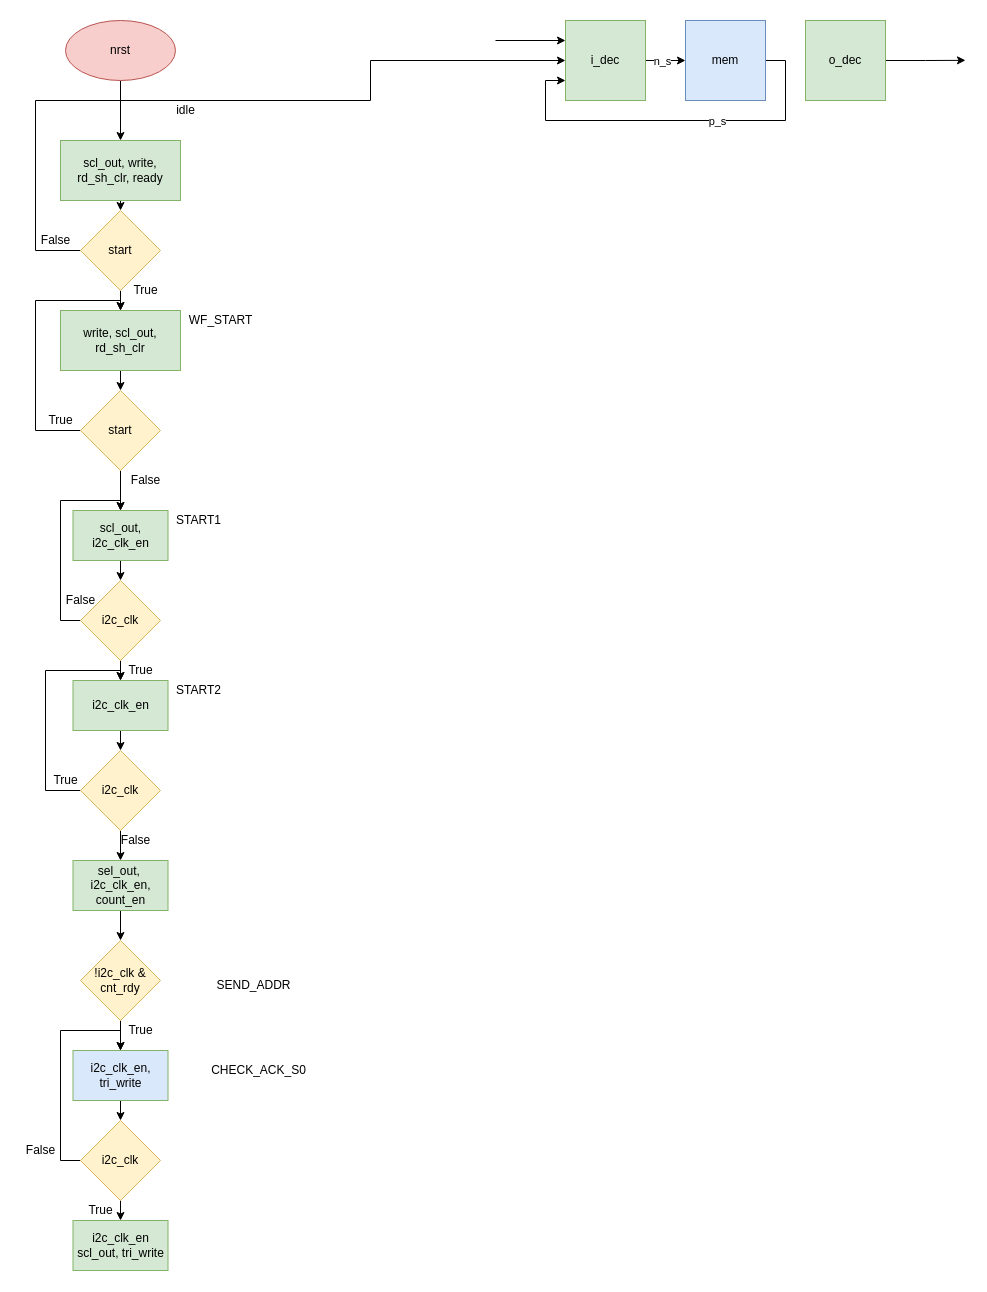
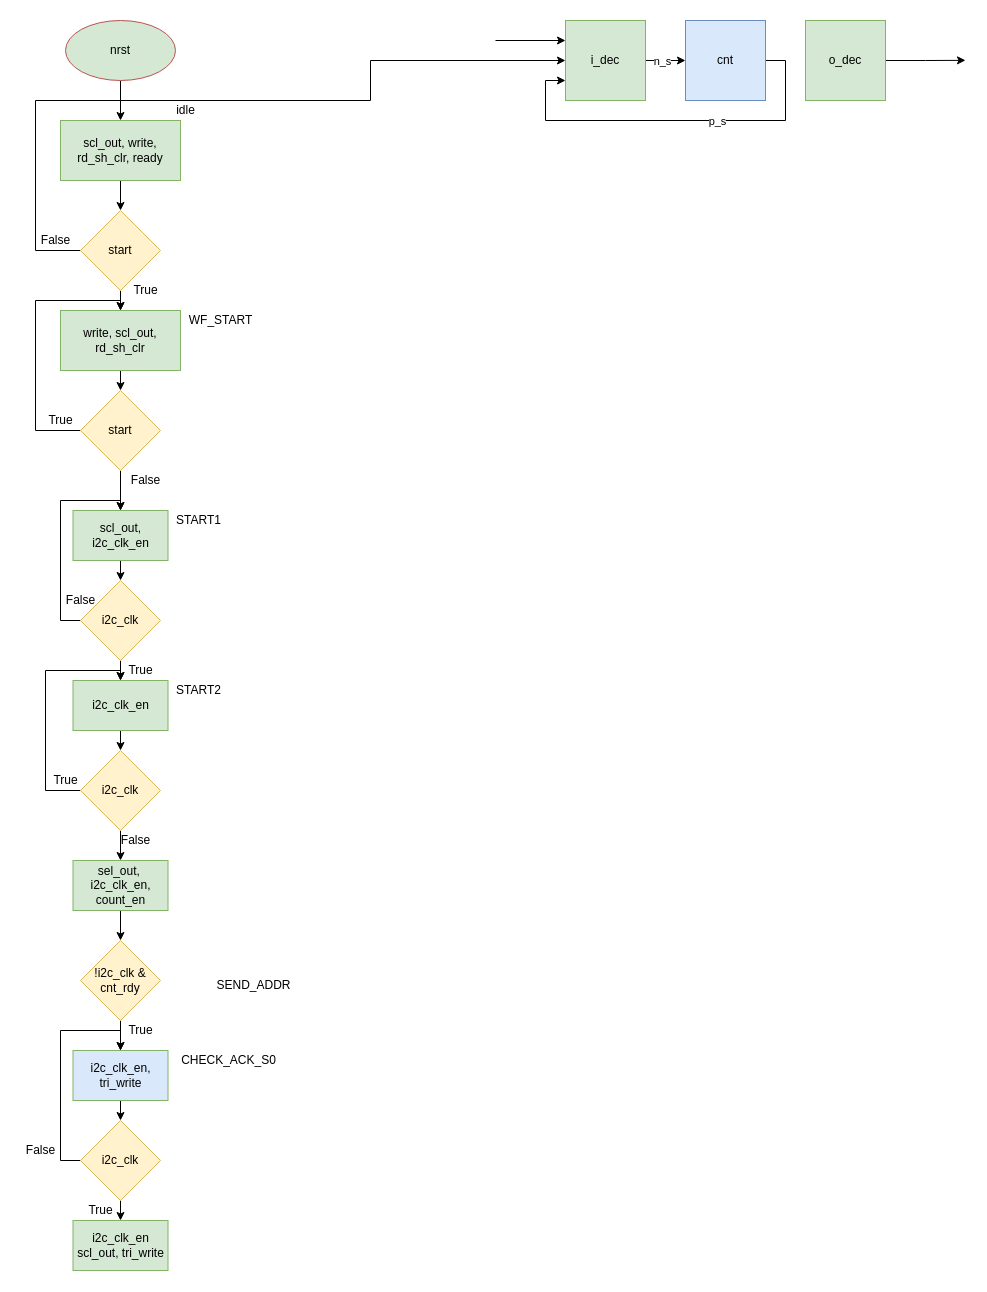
  <mxCell id="0" />
  <mxCell id="1" parent="0" />
  <mxCell id="2" style="edgeStyle=orthogonalEdgeStyle;rounded=0;orthogonalLoop=1;jettySize=auto;html=1;exitX=0.5;exitY=1;exitDx=0;exitDy=0;" edge="1" parent="1" source="3" target="30"><mxGeometry relative="1" as="geometry" /></mxCell>
- <mxCell id="3" value="nrst" style="ellipse;whiteSpace=wrap;html=1;fillColor=#f8cecc;strokeColor=#b85450;" vertex="1" parent="1"><mxGeometry x="65" y="20" width="110" height="60" as="geometry" /></mxCell>
+ <mxCell id="3" value="nrst" style="ellipse;whiteSpace=wrap;html=1;fillColor=#d5e8d4;strokeColor=#b85450;" vertex="1" parent="1"><mxGeometry x="65" y="20" width="110" height="60" as="geometry" /></mxCell>
  <mxCell id="4" style="edgeStyle=orthogonalEdgeStyle;rounded=0;orthogonalLoop=1;jettySize=auto;html=1;exitX=0.5;exitY=1;exitDx=0;exitDy=0;entryX=0.5;entryY=0;entryDx=0;entryDy=0;" edge="1" parent="1" source="5" target="9"><mxGeometry relative="1" as="geometry" /></mxCell>
- <mxCell id="5" value="scl_out, write,&lt;br&gt;rd_sh_clr, ready" style="rounded=0;whiteSpace=wrap;html=1;fillColor=#d5e8d4;strokeColor=#82b366;" vertex="1" parent="1"><mxGeometry x="60" y="140" width="120" height="60" as="geometry" /></mxCell>
+ <mxCell id="5" value="scl_out, write,&lt;br&gt;rd_sh_clr, ready" style="rounded=0;whiteSpace=wrap;html=1;fillColor=#d5e8d4;strokeColor=#82b366;" vertex="1" parent="1"><mxGeometry x="60" y="120" width="120" height="60" as="geometry" /></mxCell>
  <mxCell id="6" value="idle" style="text;html=1;align=center;verticalAlign=middle;resizable=0;points=[];autosize=1;strokeColor=none;fillColor=none;" vertex="1" parent="1"><mxGeometry x="170" y="100" width="30" height="20" as="geometry" /></mxCell>
  <mxCell id="7" style="edgeStyle=orthogonalEdgeStyle;rounded=0;orthogonalLoop=1;jettySize=auto;html=1;exitX=0;exitY=0.5;exitDx=0;exitDy=0;entryX=0.5;entryY=0;entryDx=0;entryDy=0;" edge="1" parent="1" source="9" target="5"><mxGeometry relative="1" as="geometry"><Array as="points"><mxPoint x="35" y="250" /><mxPoint x="35" y="100" /><mxPoint x="120" y="100" /></Array></mxGeometry></mxCell>
  <mxCell id="8" style="edgeStyle=orthogonalEdgeStyle;rounded=0;orthogonalLoop=1;jettySize=auto;html=1;exitX=0.5;exitY=1;exitDx=0;exitDy=0;entryX=0.5;entryY=0;entryDx=0;entryDy=0;" edge="1" parent="1" source="9" target="38"><mxGeometry relative="1" as="geometry" /></mxCell>
  <mxCell id="9" value="start" style="rhombus;whiteSpace=wrap;html=1;fillColor=#fff2cc;strokeColor=#d6b656;" vertex="1" parent="1"><mxGeometry x="80" y="210" width="80" height="80" as="geometry" /></mxCell>
  <mxCell id="10" value="False" style="text;html=1;align=center;verticalAlign=middle;resizable=0;points=[];autosize=1;strokeColor=none;fillColor=none;" vertex="1" parent="1"><mxGeometry x="35" y="230" width="40" height="20" as="geometry" /></mxCell>
  <mxCell id="11" style="edgeStyle=orthogonalEdgeStyle;rounded=0;orthogonalLoop=1;jettySize=auto;html=1;exitX=0.5;exitY=1;exitDx=0;exitDy=0;entryX=0.5;entryY=0;entryDx=0;entryDy=0;" edge="1" parent="1" source="12" target="15"><mxGeometry relative="1" as="geometry" /></mxCell>
  <mxCell id="12" value="scl_out, i2c_clk_en" style="rounded=0;whiteSpace=wrap;html=1;fillColor=#d5e8d4;strokeColor=#82b366;" vertex="1" parent="1"><mxGeometry x="72.5" y="510" width="95" height="50" as="geometry" /></mxCell>
  <mxCell id="13" style="edgeStyle=orthogonalEdgeStyle;rounded=0;orthogonalLoop=1;jettySize=auto;html=1;exitX=0;exitY=0.5;exitDx=0;exitDy=0;entryX=0.5;entryY=0;entryDx=0;entryDy=0;" edge="1" parent="1" source="15" target="12"><mxGeometry relative="1" as="geometry"><Array as="points"><mxPoint x="60" y="620" /><mxPoint x="60" y="500" /><mxPoint x="120" y="500" /></Array></mxGeometry></mxCell>
  <mxCell id="14" style="edgeStyle=orthogonalEdgeStyle;rounded=0;orthogonalLoop=1;jettySize=auto;html=1;exitX=0.5;exitY=1;exitDx=0;exitDy=0;entryX=0.5;entryY=0;entryDx=0;entryDy=0;" edge="1" parent="1" source="15" target="18"><mxGeometry relative="1" as="geometry" /></mxCell>
  <mxCell id="15" value="i2c_clk" style="rhombus;whiteSpace=wrap;html=1;fillColor=#fff2cc;strokeColor=#d6b656;" vertex="1" parent="1"><mxGeometry x="80" y="580" width="80" height="80" as="geometry" /></mxCell>
  <mxCell id="16" value="False" style="text;html=1;align=center;verticalAlign=middle;resizable=0;points=[];autosize=1;strokeColor=none;fillColor=none;" vertex="1" parent="1"><mxGeometry x="60" y="590" width="40" height="20" as="geometry" /></mxCell>
  <mxCell id="17" style="edgeStyle=orthogonalEdgeStyle;rounded=0;orthogonalLoop=1;jettySize=auto;html=1;exitX=0.5;exitY=1;exitDx=0;exitDy=0;entryX=0.5;entryY=0;entryDx=0;entryDy=0;" edge="1" parent="1" source="18" target="25"><mxGeometry relative="1" as="geometry" /></mxCell>
  <mxCell id="18" value="i2c_clk_en" style="rounded=0;whiteSpace=wrap;html=1;fillColor=#d5e8d4;strokeColor=#82b366;" vertex="1" parent="1"><mxGeometry x="72.5" y="680" width="95" height="50" as="geometry" /></mxCell>
  <mxCell id="19" value="START1" style="text;html=1;align=center;verticalAlign=middle;resizable=0;points=[];autosize=1;strokeColor=none;fillColor=none;" vertex="1" parent="1"><mxGeometry x="167.5" y="510" width="60" height="20" as="geometry" /></mxCell>
  <mxCell id="20" value="START2" style="text;html=1;align=center;verticalAlign=middle;resizable=0;points=[];autosize=1;strokeColor=none;fillColor=none;" vertex="1" parent="1"><mxGeometry x="167.5" y="680" width="60" height="20" as="geometry" /></mxCell>
  <mxCell id="21" value="True" style="text;html=1;align=center;verticalAlign=middle;resizable=0;points=[];autosize=1;strokeColor=none;fillColor=none;" vertex="1" parent="1"><mxGeometry x="120" y="660" width="40" height="20" as="geometry" /></mxCell>
  <mxCell id="22" value="True" style="text;html=1;align=center;verticalAlign=middle;resizable=0;points=[];autosize=1;strokeColor=none;fillColor=none;" vertex="1" parent="1"><mxGeometry x="125" y="280" width="40" height="20" as="geometry" /></mxCell>
  <mxCell id="23" style="edgeStyle=orthogonalEdgeStyle;rounded=0;orthogonalLoop=1;jettySize=auto;html=1;exitX=0;exitY=0.5;exitDx=0;exitDy=0;entryX=0.5;entryY=0;entryDx=0;entryDy=0;" edge="1" parent="1" source="25" target="18"><mxGeometry relative="1" as="geometry"><Array as="points"><mxPoint x="45" y="790" /><mxPoint x="45" y="670" /><mxPoint x="120" y="670" /></Array></mxGeometry></mxCell>
  <mxCell id="24" style="edgeStyle=orthogonalEdgeStyle;rounded=0;orthogonalLoop=1;jettySize=auto;html=1;exitX=0.5;exitY=1;exitDx=0;exitDy=0;entryX=0.5;entryY=0;entryDx=0;entryDy=0;" edge="1" parent="1" source="25"><mxGeometry relative="1" as="geometry"><mxPoint x="120" y="860" as="targetPoint" /></mxGeometry></mxCell>
  <mxCell id="25" value="i2c_clk" style="rhombus;whiteSpace=wrap;html=1;fillColor=#fff2cc;strokeColor=#d6b656;" vertex="1" parent="1"><mxGeometry x="80" y="750" width="80" height="80" as="geometry" /></mxCell>
  <mxCell id="26" value="True" style="text;html=1;align=center;verticalAlign=middle;resizable=0;points=[];autosize=1;strokeColor=none;fillColor=none;" vertex="1" parent="1"><mxGeometry x="45" y="770" width="40" height="20" as="geometry" /></mxCell>
  <mxCell id="27" value="False" style="text;html=1;align=center;verticalAlign=middle;resizable=0;points=[];autosize=1;strokeColor=none;fillColor=none;" vertex="1" parent="1"><mxGeometry x="115" y="830" width="40" height="20" as="geometry" /></mxCell>
  <mxCell id="28" style="edgeStyle=orthogonalEdgeStyle;rounded=0;orthogonalLoop=1;jettySize=auto;html=1;exitX=1;exitY=0.5;exitDx=0;exitDy=0;entryX=0;entryY=0.5;entryDx=0;entryDy=0;" edge="1" parent="1" source="30" target="33"><mxGeometry relative="1" as="geometry" /></mxCell>
  <mxCell id="29" value="n_s" style="edgeLabel;html=1;align=center;verticalAlign=middle;resizable=0;points=[];" vertex="1" connectable="0" parent="28"><mxGeometry x="-0.21" y="-2" relative="1" as="geometry"><mxPoint y="-2" as="offset" /></mxGeometry></mxCell>
  <mxCell id="30" value="i_dec" style="whiteSpace=wrap;html=1;aspect=fixed;fillColor=#d5e8d4;strokeColor=#82b366;" vertex="1" parent="1"><mxGeometry x="565" y="20" width="80" height="80" as="geometry" /></mxCell>
  <mxCell id="31" style="edgeStyle=orthogonalEdgeStyle;rounded=0;orthogonalLoop=1;jettySize=auto;html=1;exitX=1;exitY=0.5;exitDx=0;exitDy=0;entryX=0;entryY=0.75;entryDx=0;entryDy=0;" edge="1" parent="1" source="33" target="30"><mxGeometry relative="1" as="geometry"><Array as="points"><mxPoint x="785" y="60" /><mxPoint x="785" y="120" /><mxPoint x="545" y="120" /><mxPoint x="545" y="80" /></Array></mxGeometry></mxCell>
  <mxCell id="32" value="p_s" style="edgeLabel;html=1;align=center;verticalAlign=middle;resizable=0;points=[];" vertex="1" connectable="0" parent="31"><mxGeometry x="-0.215" y="4" relative="1" as="geometry"><mxPoint y="-4" as="offset" /></mxGeometry></mxCell>
- <mxCell id="33" value="mem" style="whiteSpace=wrap;html=1;aspect=fixed;fillColor=#dae8fc;strokeColor=#6c8ebf;" vertex="1" parent="1"><mxGeometry x="685" y="20" width="80" height="80" as="geometry" /></mxCell>
+ <mxCell id="33" value="cnt" style="whiteSpace=wrap;html=1;aspect=fixed;fillColor=#dae8fc;strokeColor=#6c8ebf;" vertex="1" parent="1"><mxGeometry x="685" y="20" width="80" height="80" as="geometry" /></mxCell>
  <mxCell id="34" style="edgeStyle=orthogonalEdgeStyle;rounded=0;orthogonalLoop=1;jettySize=auto;html=1;exitX=1;exitY=0.5;exitDx=0;exitDy=0;" edge="1" parent="1" source="35"><mxGeometry relative="1" as="geometry"><mxPoint x="965" y="59.833" as="targetPoint" /></mxGeometry></mxCell>
  <mxCell id="35" value="o_dec" style="whiteSpace=wrap;html=1;aspect=fixed;fillColor=#d5e8d4;strokeColor=#82b366;" vertex="1" parent="1"><mxGeometry x="805" y="20" width="80" height="80" as="geometry" /></mxCell>
  <mxCell id="36" value="" style="endArrow=classic;html=1;rounded=0;entryX=0;entryY=0.25;entryDx=0;entryDy=0;" edge="1" parent="1" target="30"><mxGeometry width="50" height="50" relative="1" as="geometry"><mxPoint x="495" y="40" as="sourcePoint" /><mxPoint x="505" y="50" as="targetPoint" /></mxGeometry></mxCell>
  <mxCell id="37" style="edgeStyle=orthogonalEdgeStyle;rounded=0;orthogonalLoop=1;jettySize=auto;html=1;exitX=0.5;exitY=1;exitDx=0;exitDy=0;entryX=0.5;entryY=0;entryDx=0;entryDy=0;" edge="1" parent="1" source="38" target="42"><mxGeometry relative="1" as="geometry" /></mxCell>
  <mxCell id="38" value="write, scl_out,&lt;br&gt;rd_sh_clr" style="rounded=0;whiteSpace=wrap;html=1;fillColor=#d5e8d4;strokeColor=#82b366;" vertex="1" parent="1"><mxGeometry x="60" y="310" width="120" height="60" as="geometry" /></mxCell>
  <mxCell id="39" value="WF_START" style="text;html=1;align=center;verticalAlign=middle;resizable=0;points=[];autosize=1;strokeColor=none;fillColor=none;" vertex="1" parent="1"><mxGeometry x="180" y="310" width="80" height="20" as="geometry" /></mxCell>
  <mxCell id="40" style="edgeStyle=orthogonalEdgeStyle;rounded=0;orthogonalLoop=1;jettySize=auto;html=1;exitX=0.5;exitY=1;exitDx=0;exitDy=0;entryX=0.5;entryY=0;entryDx=0;entryDy=0;" edge="1" parent="1" source="42" target="12"><mxGeometry relative="1" as="geometry" /></mxCell>
  <mxCell id="41" style="edgeStyle=orthogonalEdgeStyle;rounded=0;orthogonalLoop=1;jettySize=auto;html=1;exitX=0;exitY=0.5;exitDx=0;exitDy=0;entryX=0.5;entryY=0;entryDx=0;entryDy=0;" edge="1" parent="1" source="42" target="38"><mxGeometry relative="1" as="geometry"><Array as="points"><mxPoint x="35" y="430" /><mxPoint x="35" y="300" /><mxPoint x="120" y="300" /></Array></mxGeometry></mxCell>
  <mxCell id="42" value="start" style="rhombus;whiteSpace=wrap;html=1;fillColor=#fff2cc;strokeColor=#d6b656;" vertex="1" parent="1"><mxGeometry x="80" y="390" width="80" height="80" as="geometry" /></mxCell>
  <mxCell id="43" value="True" style="text;html=1;align=center;verticalAlign=middle;resizable=0;points=[];autosize=1;strokeColor=none;fillColor=none;" vertex="1" parent="1"><mxGeometry x="40" y="410" width="40" height="20" as="geometry" /></mxCell>
  <mxCell id="44" value="False" style="text;html=1;align=center;verticalAlign=middle;resizable=0;points=[];autosize=1;strokeColor=none;fillColor=none;" vertex="1" parent="1"><mxGeometry x="125" y="470" width="40" height="20" as="geometry" /></mxCell>
  <mxCell id="45" style="edgeStyle=orthogonalEdgeStyle;rounded=0;orthogonalLoop=1;jettySize=auto;html=1;exitX=0.5;exitY=1;exitDx=0;exitDy=0;entryX=0.5;entryY=0;entryDx=0;entryDy=0;" edge="1" parent="1" source="46"><mxGeometry relative="1" as="geometry"><mxPoint x="120" y="940" as="targetPoint" /></mxGeometry></mxCell>
  <mxCell id="46" value="sel_out,&amp;nbsp; i2c_clk_en,&lt;br&gt;count_en" style="rounded=0;whiteSpace=wrap;html=1;fillColor=#d5e8d4;strokeColor=#82b366;" vertex="1" parent="1"><mxGeometry x="72.5" y="860" width="95" height="50" as="geometry" /></mxCell>
  <mxCell id="47" value="SEND_ADDR" style="text;html=1;align=center;verticalAlign=middle;resizable=0;points=[];autosize=1;strokeColor=none;fillColor=none;" vertex="1" parent="1"><mxGeometry x="207.5" y="975" width="90" height="20" as="geometry" /></mxCell>
  <mxCell id="48" style="edgeStyle=orthogonalEdgeStyle;rounded=0;orthogonalLoop=1;jettySize=auto;html=1;exitX=0.5;exitY=1;exitDx=0;exitDy=0;entryX=0.5;entryY=0;entryDx=0;entryDy=0;" edge="1" parent="1" source="49" target="51"><mxGeometry relative="1" as="geometry" /></mxCell>
  <mxCell id="49" value="!i2c_clk &amp;amp;&lt;br&gt;cnt_rdy" style="rhombus;whiteSpace=wrap;html=1;fillColor=#fff2cc;strokeColor=#d6b656;" vertex="1" parent="1"><mxGeometry x="80" y="940" width="80" height="80" as="geometry" /></mxCell>
  <mxCell id="50" style="edgeStyle=orthogonalEdgeStyle;rounded=0;orthogonalLoop=1;jettySize=auto;html=1;exitX=0.5;exitY=1;exitDx=0;exitDy=0;entryX=0.5;entryY=0;entryDx=0;entryDy=0;" edge="1" parent="1" source="51" target="55"><mxGeometry relative="1" as="geometry" /></mxCell>
  <mxCell id="51" value="i2c_clk_en, tri_write" style="rounded=0;whiteSpace=wrap;html=1;fillColor=#dae8fc;strokeColor=#82b366;" vertex="1" parent="1"><mxGeometry x="72.5" y="1050" width="95" height="50" as="geometry" /></mxCell>
- <mxCell id="52" value="CHECK_ACK_S0" style="text;html=1;align=center;verticalAlign=middle;resizable=0;points=[];autosize=1;strokeColor=none;fillColor=none;" vertex="1" parent="1"><mxGeometry x="202.5" y="1060" width="110" height="20" as="geometry" /></mxCell>
+ <mxCell id="52" value="CHECK_ACK_S0" style="text;html=1;align=center;verticalAlign=middle;resizable=0;points=[];autosize=1;strokeColor=none;fillColor=none;" vertex="1" parent="1"><mxGeometry x="172.5" y="1050" width="110" height="20" as="geometry" /></mxCell>
  <mxCell id="53" style="edgeStyle=orthogonalEdgeStyle;rounded=0;orthogonalLoop=1;jettySize=auto;html=1;exitX=0.5;exitY=1;exitDx=0;exitDy=0;entryX=0.5;entryY=0;entryDx=0;entryDy=0;" edge="1" parent="1" source="55" target="57"><mxGeometry relative="1" as="geometry" /></mxCell>
  <mxCell id="54" style="edgeStyle=orthogonalEdgeStyle;rounded=0;orthogonalLoop=1;jettySize=auto;html=1;exitX=0;exitY=0.5;exitDx=0;exitDy=0;entryX=0.5;entryY=0;entryDx=0;entryDy=0;" edge="1" parent="1" source="55" target="51"><mxGeometry relative="1" as="geometry"><Array as="points"><mxPoint x="60" y="1160" /><mxPoint x="60" y="1030" /><mxPoint x="120" y="1030" /></Array></mxGeometry></mxCell>
  <mxCell id="55" value="i2c_clk" style="rhombus;whiteSpace=wrap;html=1;fillColor=#fff2cc;strokeColor=#d6b656;" vertex="1" parent="1"><mxGeometry x="80" y="1120" width="80" height="80" as="geometry" /></mxCell>
  <mxCell id="56" value="True" style="text;html=1;align=center;verticalAlign=middle;resizable=0;points=[];autosize=1;strokeColor=none;fillColor=none;" vertex="1" parent="1"><mxGeometry x="120" y="1020" width="40" height="20" as="geometry" /></mxCell>
  <mxCell id="57" value="i2c_clk_en&lt;br&gt;scl_out, tri_write" style="rounded=0;whiteSpace=wrap;html=1;fillColor=#d5e8d4;strokeColor=#82b366;" vertex="1" parent="1"><mxGeometry x="72.5" y="1220" width="95" height="50" as="geometry" /></mxCell>
  <mxCell id="58" value="False" style="text;html=1;align=center;verticalAlign=middle;resizable=0;points=[];autosize=1;strokeColor=none;fillColor=none;" vertex="1" parent="1"><mxGeometry x="20" y="1140" width="40" height="20" as="geometry" /></mxCell>
  <mxCell id="59" value="True" style="text;html=1;align=center;verticalAlign=middle;resizable=0;points=[];autosize=1;strokeColor=none;fillColor=none;" vertex="1" parent="1"><mxGeometry x="80" y="1200" width="40" height="20" as="geometry" /></mxCell>
